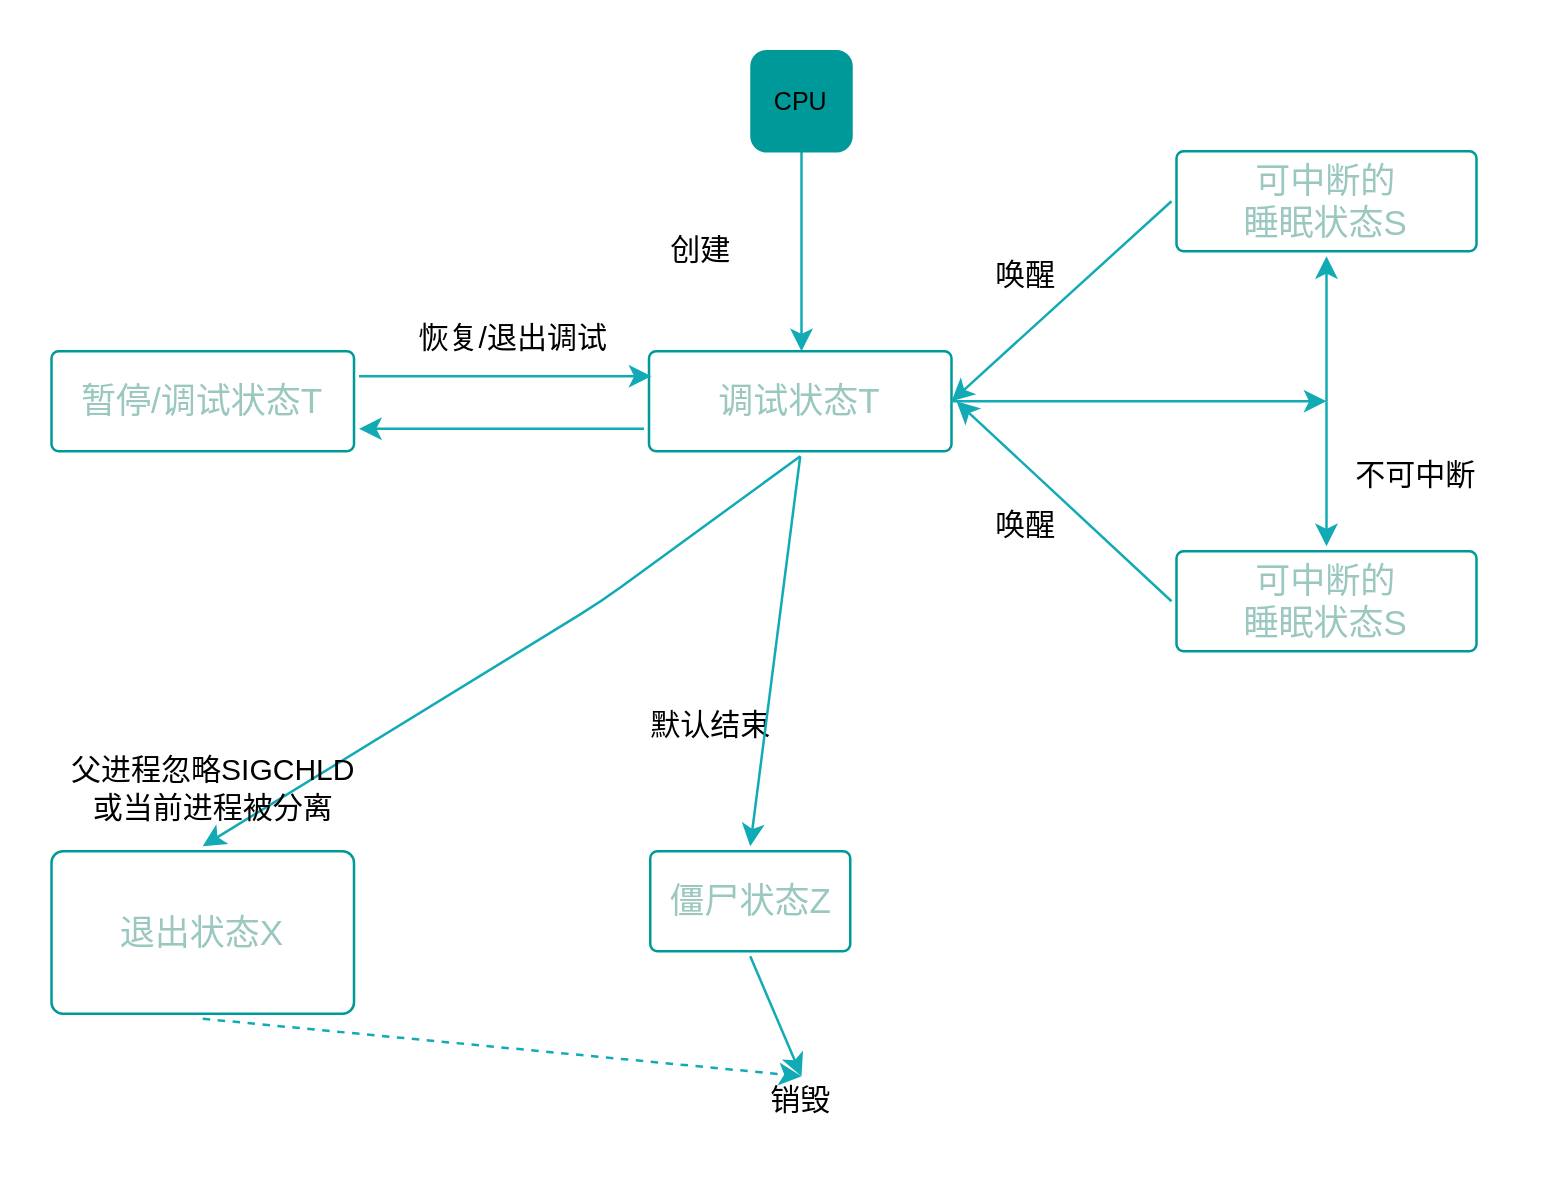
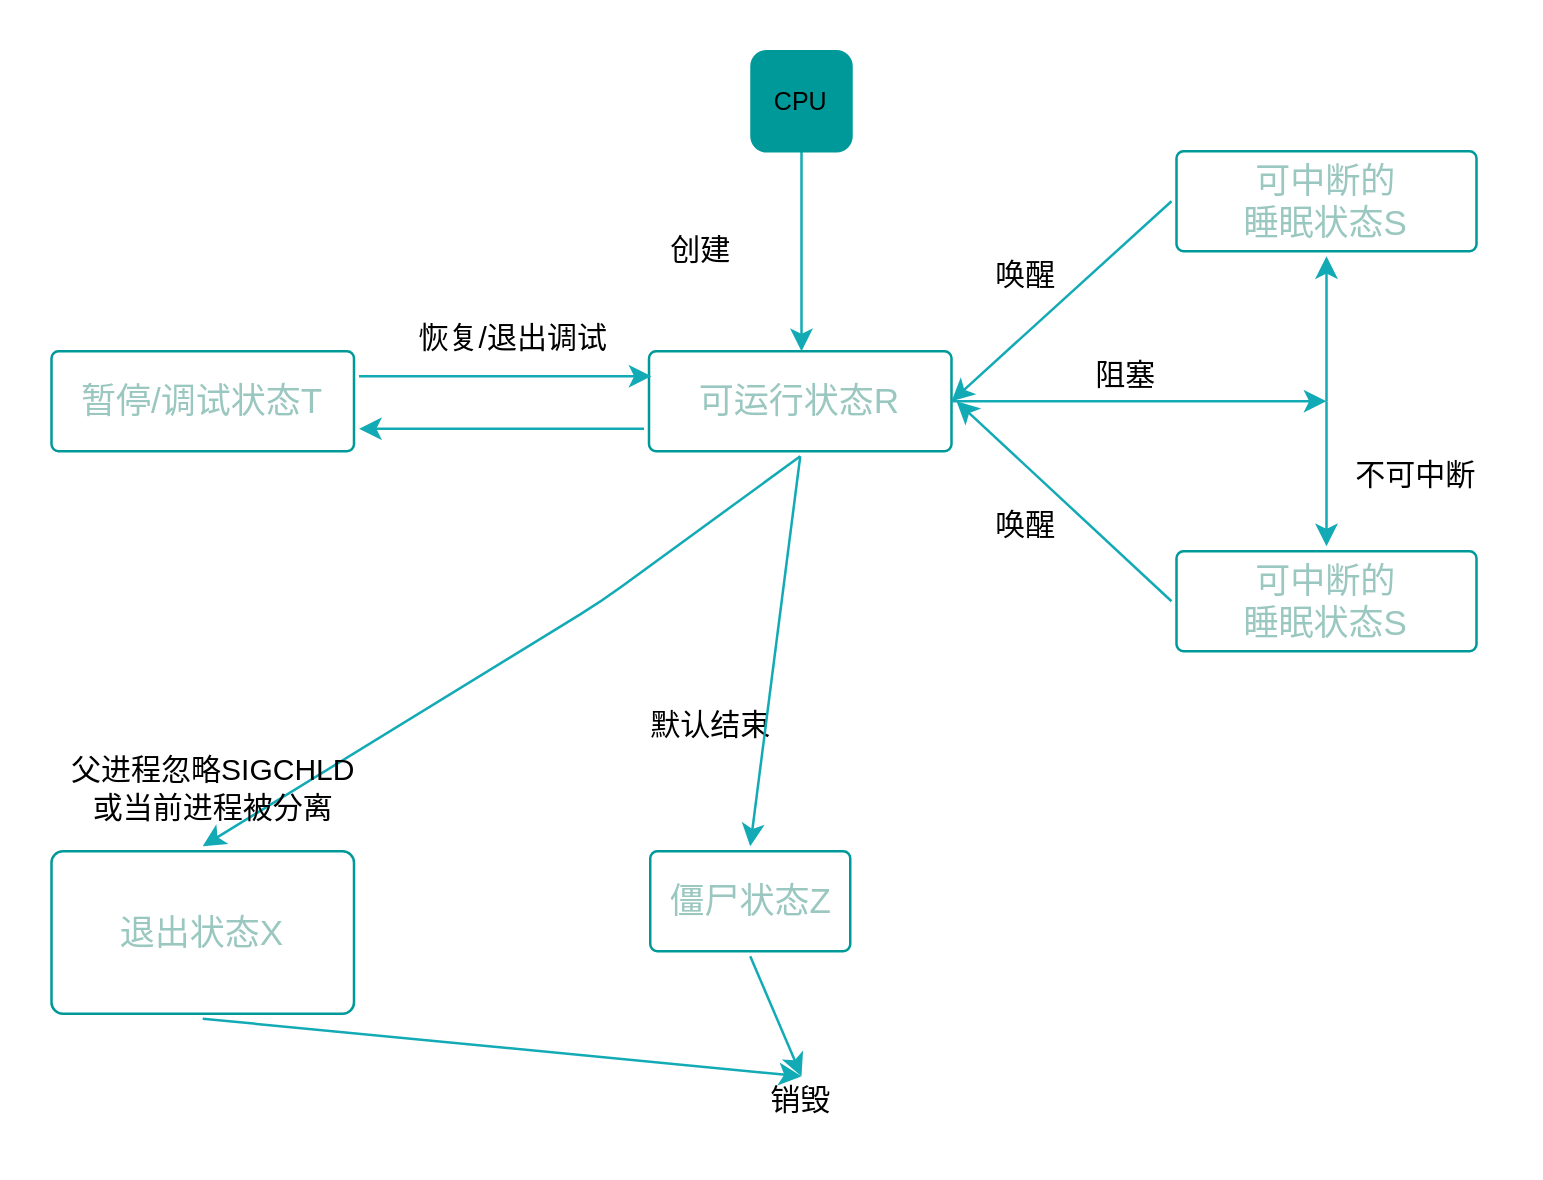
  <mxCell id="0" />
  <mxCell id="1" parent="0" />
  <mxCell id="2" value="" style="edgeStyle=none;rounded=1;jumpStyle=none;html=1;shadow=0;labelBackgroundColor=none;startArrow=none;startFill=0;jettySize=auto;orthogonalLoop=1;strokeColor=#12AAB5;strokeWidth=1;fontFamily=Helvetica;fontSize=14;fontColor=#FFFFFF;spacing=5;fontStyle=1;fillColor=#b0e3e6;exitX=0.5;exitY=1;exitDx=0;exitDy=0;" parent="1" source="4" edge="1"><mxGeometry relative="1" as="geometry"><mxPoint x="598" y="70" as="sourcePoint" /><mxPoint x="320" y="140" as="targetPoint" /></mxGeometry></mxCell>
- <mxCell id="3" value="&lt;font color=&quot;#9ac7bf&quot; style=&quot;font-size: 14px&quot;&gt;调试状态T&lt;/font&gt;" style="rounded=1;whiteSpace=wrap;html=1;shadow=0;labelBackgroundColor=none;strokeColor=#009999;strokeWidth=1;fillColor=#FFFFFF;fontFamily=Helvetica;fontSize=14;fontColor=#FFFFFF;align=center;spacing=5;fontStyle=0;arcSize=7;perimeterSpacing=2;" parent="1" vertex="1"><mxGeometry x="259" y="140" width="121" height="40" as="geometry" /></mxCell>
+ <mxCell id="3" value="&lt;font color=&quot;#9ac7bf&quot; style=&quot;font-size: 14px&quot;&gt;可运行状态R&lt;/font&gt;" style="rounded=1;whiteSpace=wrap;html=1;shadow=0;labelBackgroundColor=none;strokeColor=#009999;strokeWidth=1;fillColor=#FFFFFF;fontFamily=Helvetica;fontSize=14;fontColor=#FFFFFF;align=center;spacing=5;fontStyle=0;arcSize=7;perimeterSpacing=2;" parent="1" vertex="1"><mxGeometry x="259" y="140" width="121" height="40" as="geometry" /></mxCell>
  <mxCell id="4" value="CPU" style="whiteSpace=wrap;html=1;strokeColor=#009999;strokeWidth=1;fillColor=#009999;fontSize=10;rounded=1;" vertex="1" parent="1"><mxGeometry x="300" y="20" width="40" height="40" as="geometry" /></mxCell>
  <mxCell id="5" value="创建" style="text;html=1;strokeColor=none;fillColor=none;align=center;verticalAlign=middle;whiteSpace=wrap;rounded=0;" vertex="1" parent="1"><mxGeometry x="260" y="90" width="40" height="20" as="geometry" /></mxCell>
  <mxCell id="6" value="&lt;font color=&quot;#9ac7bf&quot;&gt;暂停/调试状态T&lt;/font&gt;" style="rounded=1;whiteSpace=wrap;html=1;shadow=0;labelBackgroundColor=none;strokeColor=#009999;strokeWidth=1;fillColor=#FFFFFF;fontFamily=Helvetica;fontSize=14;fontColor=#FFFFFF;align=center;spacing=5;fontStyle=0;arcSize=7;perimeterSpacing=2;" vertex="1" parent="1"><mxGeometry x="20" y="140" width="121" height="40" as="geometry" /></mxCell>
  <mxCell id="7" value="恢复/退出调试" style="text;html=1;strokeColor=none;fillColor=none;align=center;verticalAlign=middle;whiteSpace=wrap;rounded=0;" vertex="1" parent="1"><mxGeometry x="160" y="125" width="90" height="20" as="geometry" /></mxCell>
  <mxCell id="8" value="&lt;font color=&quot;#9ac7bf&quot; style=&quot;font-size: 14px&quot;&gt;可中断的&lt;br&gt;睡眠状态S&lt;/font&gt;" style="rounded=1;whiteSpace=wrap;html=1;shadow=0;labelBackgroundColor=none;strokeColor=#009999;strokeWidth=1;fillColor=#FFFFFF;fontFamily=Helvetica;fontSize=14;fontColor=#FFFFFF;align=center;spacing=5;fontStyle=0;arcSize=7;perimeterSpacing=2;" vertex="1" parent="1"><mxGeometry x="470" y="60" width="120" height="40" as="geometry" /></mxCell>
  <mxCell id="9" value="唤醒" style="text;html=1;strokeColor=none;fillColor=none;align=center;verticalAlign=middle;whiteSpace=wrap;rounded=0;" vertex="1" parent="1"><mxGeometry x="390" y="100" width="40" height="20" as="geometry" /></mxCell>
  <mxCell id="10" value="&lt;font color=&quot;#9ac7bf&quot; style=&quot;font-size: 14px&quot;&gt;可中断的&lt;br&gt;睡眠状态S&lt;/font&gt;" style="rounded=1;whiteSpace=wrap;html=1;shadow=0;labelBackgroundColor=none;strokeColor=#009999;strokeWidth=1;fillColor=#FFFFFF;fontFamily=Helvetica;fontSize=14;fontColor=#FFFFFF;align=center;spacing=5;fontStyle=0;arcSize=7;perimeterSpacing=2;" vertex="1" parent="1"><mxGeometry x="470" y="220" width="120" height="40" as="geometry" /></mxCell>
  <mxCell id="11" style="edgeStyle=orthogonalEdgeStyle;rounded=0;orthogonalLoop=1;jettySize=auto;html=1;exitX=0.5;exitY=1;exitDx=0;exitDy=0;strokeWidth=1;" edge="1" parent="1"><mxGeometry relative="1" as="geometry"><mxPoint x="530" y="185" as="sourcePoint" /><mxPoint x="530" y="185" as="targetPoint" /></mxGeometry></mxCell>
  <mxCell id="12" value="" style="edgeStyle=none;rounded=1;jumpStyle=none;html=1;shadow=0;labelBackgroundColor=none;startArrow=none;startFill=0;jettySize=auto;orthogonalLoop=1;strokeColor=#12AAB5;strokeWidth=1;fontFamily=Helvetica;fontSize=14;fontColor=#FFFFFF;spacing=5;fontStyle=1;fillColor=#b0e3e6;entryX=0.5;entryY=1;entryDx=0;entryDy=0;" edge="1" parent="1" target="8"><mxGeometry relative="1" as="geometry"><mxPoint x="530" y="160" as="sourcePoint" /><mxPoint x="330" y="150" as="targetPoint" /></mxGeometry></mxCell>
  <mxCell id="13" value="" style="edgeStyle=none;rounded=1;jumpStyle=none;html=1;shadow=0;labelBackgroundColor=none;startArrow=none;startFill=0;jettySize=auto;orthogonalLoop=1;strokeColor=#12AAB5;strokeWidth=1;fontFamily=Helvetica;fontSize=14;fontColor=#FFFFFF;spacing=5;fontStyle=1;fillColor=#b0e3e6;entryX=0.5;entryY=0;entryDx=0;entryDy=0;" edge="1" parent="1" target="10"><mxGeometry relative="1" as="geometry"><mxPoint x="530" y="160" as="sourcePoint" /><mxPoint x="570" y="92" as="targetPoint" /></mxGeometry></mxCell>
  <mxCell id="14" value="" style="edgeStyle=none;rounded=1;jumpStyle=none;html=1;shadow=0;labelBackgroundColor=none;startArrow=none;startFill=0;jettySize=auto;orthogonalLoop=1;strokeColor=#12AAB5;strokeWidth=1;fontFamily=Helvetica;fontSize=14;fontColor=#FFFFFF;spacing=5;fontStyle=1;fillColor=#b0e3e6;" edge="1" parent="1"><mxGeometry relative="1" as="geometry"><mxPoint x="380" y="160" as="sourcePoint" /><mxPoint x="530" y="160" as="targetPoint" /></mxGeometry></mxCell>
  <mxCell id="15" value="唤醒" style="text;html=1;strokeColor=none;fillColor=none;align=center;verticalAlign=middle;whiteSpace=wrap;rounded=0;" vertex="1" parent="1"><mxGeometry x="390" y="200" width="40" height="20" as="geometry" /></mxCell>
+ <mxCell id="16" value="阻塞" style="text;html=1;strokeColor=none;fillColor=none;align=center;verticalAlign=middle;whiteSpace=wrap;rounded=0;" vertex="1" parent="1"><mxGeometry x="430" y="140" width="40" height="20" as="geometry" /></mxCell>
  <mxCell id="17" value="不可中断" style="text;html=1;strokeColor=none;fillColor=none;align=center;verticalAlign=middle;whiteSpace=wrap;rounded=0;" vertex="1" parent="1"><mxGeometry x="537" y="180" width="58" height="20" as="geometry" /></mxCell>
  <mxCell id="18" value="" style="edgeStyle=none;rounded=1;jumpStyle=none;html=1;shadow=0;labelBackgroundColor=none;startArrow=none;startFill=0;jettySize=auto;orthogonalLoop=1;strokeColor=#12AAB5;strokeWidth=1;fontFamily=Helvetica;fontSize=14;fontColor=#FFFFFF;spacing=5;fontStyle=1;fillColor=#b0e3e6;" edge="1" parent="1"><mxGeometry relative="1" as="geometry"><mxPoint x="143" y="150" as="sourcePoint" /><mxPoint x="260" y="150" as="targetPoint" /></mxGeometry></mxCell>
  <mxCell id="19" value="" style="edgeStyle=none;rounded=1;jumpStyle=none;html=1;shadow=0;labelBackgroundColor=none;startArrow=none;startFill=0;jettySize=auto;orthogonalLoop=1;strokeColor=#12AAB5;strokeWidth=1;fontFamily=Helvetica;fontSize=14;fontColor=#FFFFFF;spacing=5;fontStyle=1;fillColor=#b0e3e6;entryX=1;entryY=0.75;entryDx=0;entryDy=0;exitX=0;exitY=0.75;exitDx=0;exitDy=0;" edge="1" parent="1" source="3" target="6"><mxGeometry relative="1" as="geometry"><mxPoint x="250" y="171" as="sourcePoint" /><mxPoint x="270" y="160" as="targetPoint" /></mxGeometry></mxCell>
  <mxCell id="20" value="" style="edgeStyle=none;rounded=1;jumpStyle=none;html=1;shadow=0;labelBackgroundColor=none;startArrow=none;startFill=0;jettySize=auto;orthogonalLoop=1;strokeColor=#12AAB5;strokeWidth=1;fontFamily=Helvetica;fontSize=14;fontColor=#FFFFFF;spacing=5;fontStyle=1;fillColor=#b0e3e6;exitX=0;exitY=0.5;exitDx=0;exitDy=0;" edge="1" parent="1" source="8"><mxGeometry relative="1" as="geometry"><mxPoint x="330" y="70" as="sourcePoint" /><mxPoint x="380" y="160" as="targetPoint" /></mxGeometry></mxCell>
  <mxCell id="21" value="" style="edgeStyle=none;rounded=1;jumpStyle=none;html=1;shadow=0;labelBackgroundColor=none;startArrow=none;startFill=0;jettySize=auto;orthogonalLoop=1;strokeColor=#12AAB5;strokeWidth=1;fontFamily=Helvetica;fontSize=14;fontColor=#FFFFFF;spacing=5;fontStyle=1;fillColor=#b0e3e6;exitX=0;exitY=0.5;exitDx=0;exitDy=0;" edge="1" parent="1" source="10"><mxGeometry relative="1" as="geometry"><mxPoint x="330" y="70" as="sourcePoint" /><mxPoint x="382" y="160" as="targetPoint" /></mxGeometry></mxCell>
  <mxCell id="22" value="默认结束" style="text;html=1;strokeColor=none;fillColor=none;align=center;verticalAlign=middle;whiteSpace=wrap;rounded=0;" vertex="1" parent="1"><mxGeometry x="259" y="280" width="50" height="20" as="geometry" /></mxCell>
  <mxCell id="23" value="&lt;font color=&quot;#9ac7bf&quot; style=&quot;font-size: 14px&quot;&gt;僵尸状态Z&lt;/font&gt;" style="rounded=1;whiteSpace=wrap;html=1;shadow=0;labelBackgroundColor=none;strokeColor=#009999;strokeWidth=1;fillColor=#FFFFFF;fontFamily=Helvetica;fontSize=14;fontColor=#FFFFFF;align=center;spacing=5;fontStyle=0;arcSize=7;perimeterSpacing=2;" vertex="1" parent="1"><mxGeometry x="259.5" y="340" width="80" height="40" as="geometry" /></mxCell>
  <mxCell id="24" value="" style="edgeStyle=none;rounded=1;jumpStyle=none;html=1;shadow=0;labelBackgroundColor=none;startArrow=none;startFill=0;jettySize=auto;orthogonalLoop=1;strokeColor=#12AAB5;strokeWidth=1;fontFamily=Helvetica;fontSize=14;fontColor=#FFFFFF;spacing=5;fontStyle=1;fillColor=#b0e3e6;exitX=0.5;exitY=1;exitDx=0;exitDy=0;entryX=0.5;entryY=0;entryDx=0;entryDy=0;" edge="1" parent="1" source="3" target="23"><mxGeometry relative="1" as="geometry"><mxPoint x="360" y="230" as="sourcePoint" /><mxPoint x="320" y="260" as="targetPoint" /></mxGeometry></mxCell>
  <mxCell id="25" value="" style="edgeStyle=none;rounded=1;jumpStyle=none;html=1;shadow=0;labelBackgroundColor=none;startArrow=none;startFill=0;jettySize=auto;orthogonalLoop=1;strokeColor=#12AAB5;strokeWidth=1;fontFamily=Helvetica;fontSize=14;fontColor=#FFFFFF;spacing=5;fontStyle=1;fillColor=#b0e3e6;exitX=0.5;exitY=1;exitDx=0;exitDy=0;" edge="1" parent="1" source="23"><mxGeometry relative="1" as="geometry"><mxPoint x="329.5" y="272" as="sourcePoint" /><mxPoint x="320" y="430" as="targetPoint" /></mxGeometry></mxCell>
  <mxCell id="26" value="销毁" style="text;html=1;strokeColor=none;fillColor=none;align=center;verticalAlign=middle;whiteSpace=wrap;rounded=0;" vertex="1" parent="1"><mxGeometry x="300" y="430" width="40" height="20" as="geometry" /></mxCell>
  <mxCell id="27" value="&lt;font color=&quot;#9ac7bf&quot; style=&quot;font-size: 14px&quot;&gt;退出状态X&lt;/font&gt;" style="rounded=1;whiteSpace=wrap;html=1;shadow=0;labelBackgroundColor=none;strokeColor=#009999;strokeWidth=1;fillColor=#FFFFFF;fontFamily=Helvetica;fontSize=14;fontColor=#FFFFFF;align=center;spacing=5;fontStyle=0;arcSize=7;perimeterSpacing=2;" vertex="1" parent="1"><mxGeometry x="20" y="340" width="121" height="65" as="geometry" /></mxCell>
  <mxCell id="28" value="" style="edgeStyle=none;rounded=1;jumpStyle=none;html=1;shadow=0;labelBackgroundColor=none;startArrow=none;startFill=0;jettySize=auto;orthogonalLoop=1;strokeColor=#12AAB5;strokeWidth=1;fontFamily=Helvetica;fontSize=14;fontColor=#FFFFFF;spacing=5;fontStyle=1;fillColor=#b0e3e6;entryX=0.5;entryY=0;entryDx=0;entryDy=0;exitX=0.5;exitY=1;exitDx=0;exitDy=0;" edge="1" parent="1" source="3" target="27"><mxGeometry relative="1" as="geometry"><mxPoint x="320" y="260" as="sourcePoint" /><mxPoint x="330" y="348" as="targetPoint" /><Array as="points"><mxPoint x="240" y="240" /></Array></mxGeometry></mxCell>
- <mxCell id="29" value="" style="edgeStyle=none;rounded=1;jumpStyle=none;html=1;shadow=0;labelBackgroundColor=none;startArrow=none;startFill=0;jettySize=auto;orthogonalLoop=1;strokeColor=#12AAB5;strokeWidth=1;fontFamily=Helvetica;fontSize=14;fontColor=#FFFFFF;spacing=5;fontStyle=1;fillColor=#b0e3e6;entryX=0.5;entryY=0;entryDx=0;entryDy=0;exitX=0.5;exitY=1;exitDx=0;exitDy=0;dashed=1;" edge="1" parent="1" source="27" target="26"><mxGeometry relative="1" as="geometry"><mxPoint x="267" y="181" as="sourcePoint" /><mxPoint x="153" y="181" as="targetPoint" /></mxGeometry></mxCell>
+ <mxCell id="29" value="" style="edgeStyle=none;rounded=1;jumpStyle=none;html=1;shadow=0;labelBackgroundColor=none;startArrow=none;startFill=0;jettySize=auto;orthogonalLoop=1;strokeColor=#12AAB5;strokeWidth=1;fontFamily=Helvetica;fontSize=14;fontColor=#FFFFFF;spacing=5;fontStyle=1;fillColor=#b0e3e6;entryX=0.5;entryY=0;entryDx=0;entryDy=0;exitX=0.5;exitY=1;exitDx=0;exitDy=0;" edge="1" parent="1" source="27" target="26"><mxGeometry relative="1" as="geometry"><mxPoint x="267" y="181" as="sourcePoint" /><mxPoint x="153" y="181" as="targetPoint" /></mxGeometry></mxCell>
  <mxCell id="30" value="父进程忽略SIGCHLD&lt;br&gt;或当前进程被分离" style="text;html=1;strokeColor=none;fillColor=none;align=center;verticalAlign=middle;whiteSpace=wrap;rounded=0;" vertex="1" parent="1"><mxGeometry x="20" y="305" width="130" height="20" as="geometry" /></mxCell>
